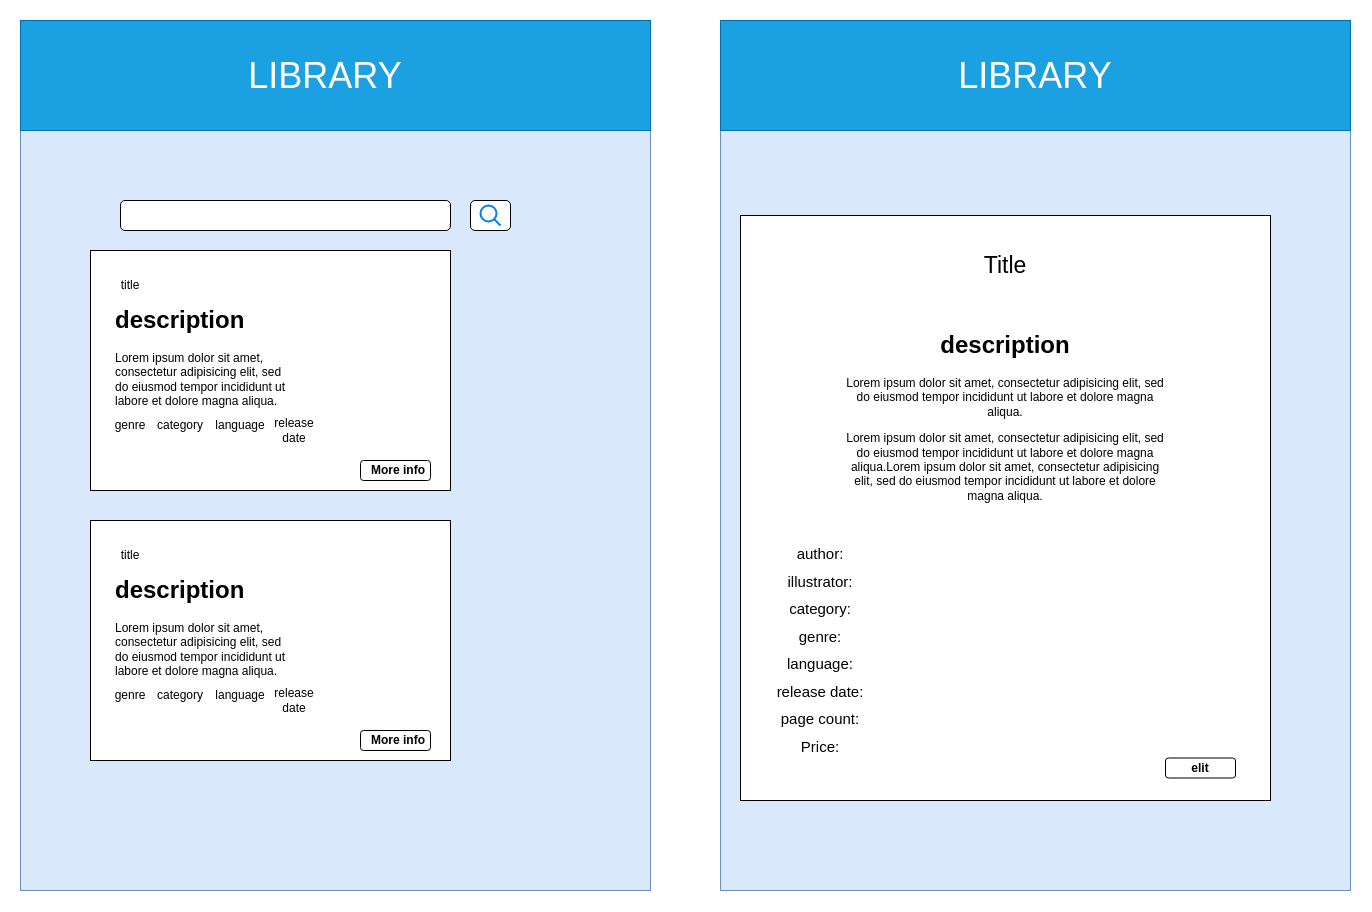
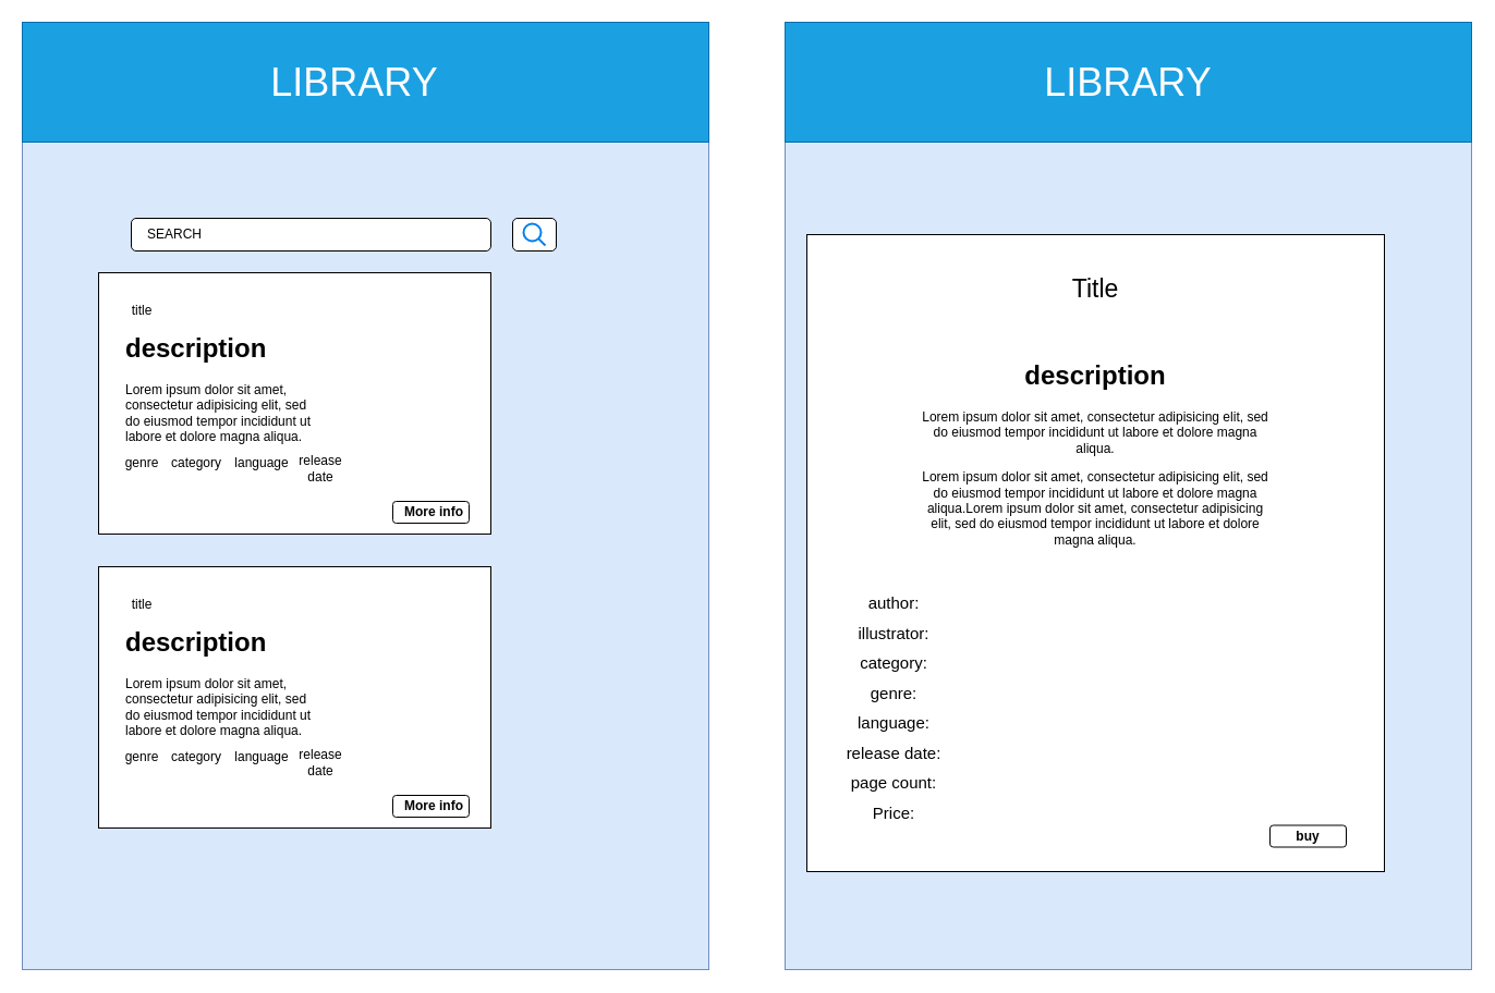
  <mxCell id="0" />
  <mxCell id="1" parent="0" />
  <mxCell id="2" value="" style="rounded=0;whiteSpace=wrap;html=1;fillColor=#dae8fc;strokeColor=#6c8ebf;" parent="1" vertex="1"><mxGeometry x="20" y="130" width="630" height="760" as="geometry" /></mxCell>
  <mxCell id="3" value="" style="rounded=0;whiteSpace=wrap;html=1;fillColor=#1ba1e2;fontColor=#ffffff;strokeColor=#006EAF;" parent="1" vertex="1"><mxGeometry x="20" y="20" width="630" height="110" as="geometry" /></mxCell>
  <mxCell id="4" value="" style="rounded=1;whiteSpace=wrap;html=1;" parent="1" vertex="1"><mxGeometry x="470" y="200" width="40" height="30" as="geometry" /></mxCell>
  <mxCell id="5" value="" style="html=1;verticalLabelPosition=bottom;align=center;labelBackgroundColor=#ffffff;verticalAlign=top;strokeWidth=2;strokeColor=#0080F0;shadow=0;dashed=0;shape=mxgraph.ios7.icons.looking_glass;" parent="1" vertex="1"><mxGeometry x="480" y="205" width="20" height="20" as="geometry" /></mxCell>
  <mxCell id="6" value="&lt;font color=&quot;#fffcfc&quot;&gt;&lt;span style=&quot;font-size: 36px;&quot;&gt;LIBRARY&lt;/span&gt;&lt;/font&gt;" style="text;html=1;align=center;verticalAlign=middle;whiteSpace=wrap;rounded=0;" parent="1" vertex="1"><mxGeometry x="100" y="60" width="450" height="30" as="geometry" /></mxCell>
  <mxCell id="7" value="" style="rounded=0;whiteSpace=wrap;html=1;fontSize=36;" parent="1" vertex="1"><mxGeometry x="90" y="250" width="360" height="240" as="geometry" /></mxCell>
  <mxCell id="8" value="" style="rounded=1;whiteSpace=wrap;html=1;" parent="1" vertex="1"><mxGeometry x="120" y="200" width="330" height="30" as="geometry" /></mxCell>
+ <mxCell id="9" value="SEARCH" style="text;html=1;strokeColor=none;fillColor=none;align=center;verticalAlign=middle;whiteSpace=wrap;rounded=0;" parent="1" vertex="1"><mxGeometry x="130" y="200" width="60" height="30" as="geometry" /></mxCell>
  <mxCell id="10" value="" style="rounded=1;whiteSpace=wrap;html=1;" parent="1" vertex="1"><mxGeometry x="360" y="460" width="70" height="20" as="geometry" /></mxCell>
  <mxCell id="11" value="&lt;b&gt;More info&lt;/b&gt;" style="text;html=1;strokeColor=none;fillColor=none;align=center;verticalAlign=middle;whiteSpace=wrap;rounded=0;" parent="1" vertex="1"><mxGeometry x="362.5" y="456.25" width="70" height="27.5" as="geometry" /></mxCell>
  <mxCell id="12" value="" style="rounded=0;whiteSpace=wrap;html=1;fontSize=36;" parent="1" vertex="1"><mxGeometry x="90" y="520" width="360" height="240" as="geometry" /></mxCell>
  <mxCell id="13" value="" style="rounded=1;whiteSpace=wrap;html=1;" parent="1" vertex="1"><mxGeometry x="360" y="730" width="70" height="20" as="geometry" /></mxCell>
  <mxCell id="14" value="" style="rounded=0;whiteSpace=wrap;html=1;fillColor=#dae8fc;strokeColor=#6c8ebf;" parent="1" vertex="1"><mxGeometry x="720" y="130" width="630" height="760" as="geometry" /></mxCell>
  <mxCell id="15" value="" style="rounded=0;whiteSpace=wrap;html=1;fillColor=#1ba1e2;fontColor=#ffffff;strokeColor=#006EAF;" parent="1" vertex="1"><mxGeometry x="720" y="20" width="630" height="110" as="geometry" /></mxCell>
  <mxCell id="16" value="" style="rounded=0;whiteSpace=wrap;html=1;fontSize=36;" parent="1" vertex="1"><mxGeometry x="740" y="215" width="530" height="585" as="geometry" /></mxCell>
  <mxCell id="17" value="" style="rounded=1;whiteSpace=wrap;html=1;" parent="1" vertex="1"><mxGeometry x="1165" y="757.5" width="70" height="20" as="geometry" /></mxCell>
- <mxCell id="18" value="&lt;b&gt;elit&lt;/b&gt;" style="text;html=1;strokeColor=none;fillColor=none;align=center;verticalAlign=middle;whiteSpace=wrap;rounded=0;" parent="1" vertex="1"><mxGeometry x="1170" y="753.75" width="60" height="27.5" as="geometry" /></mxCell>
+ <mxCell id="18" value="&lt;b&gt;buy&lt;/b&gt;" style="text;html=1;strokeColor=none;fillColor=none;align=center;verticalAlign=middle;whiteSpace=wrap;rounded=0;" parent="1" vertex="1"><mxGeometry x="1170" y="753.75" width="60" height="27.5" as="geometry" /></mxCell>
  <mxCell id="19" value="title" style="text;html=1;strokeColor=none;fillColor=none;align=center;verticalAlign=middle;whiteSpace=wrap;rounded=0;" vertex="1" parent="1"><mxGeometry x="100" y="270" width="60" height="30" as="geometry" /></mxCell>
  <mxCell id="20" value="&lt;h1&gt;description&lt;/h1&gt;&lt;p&gt;Lorem ipsum dolor sit amet, consectetur adipisicing elit, sed do eiusmod tempor incididunt ut labore et dolore magna aliqua.&lt;/p&gt;" style="text;html=1;strokeColor=none;fillColor=none;spacing=5;spacingTop=-20;whiteSpace=wrap;overflow=hidden;rounded=0;" vertex="1" parent="1"><mxGeometry x="110" y="300" width="190" height="120" as="geometry" /></mxCell>
  <mxCell id="21" value="genre" style="text;html=1;strokeColor=none;fillColor=none;align=center;verticalAlign=middle;whiteSpace=wrap;rounded=0;" vertex="1" parent="1"><mxGeometry x="100" y="410" width="60" height="30" as="geometry" /></mxCell>
  <mxCell id="22" value="category" style="text;html=1;strokeColor=none;fillColor=none;align=center;verticalAlign=middle;whiteSpace=wrap;rounded=0;" vertex="1" parent="1"><mxGeometry x="150" y="410" width="60" height="30" as="geometry" /></mxCell>
  <mxCell id="23" value="language" style="text;html=1;strokeColor=none;fillColor=none;align=center;verticalAlign=middle;whiteSpace=wrap;rounded=0;" vertex="1" parent="1"><mxGeometry x="210" y="410" width="60" height="30" as="geometry" /></mxCell>
  <mxCell id="24" value="release date" style="text;html=1;strokeColor=none;fillColor=none;align=center;verticalAlign=middle;whiteSpace=wrap;rounded=0;" vertex="1" parent="1"><mxGeometry x="264" y="415" width="60" height="30" as="geometry" /></mxCell>
  <mxCell id="25" value="&lt;b&gt;More info&lt;/b&gt;" style="text;html=1;strokeColor=none;fillColor=none;align=center;verticalAlign=middle;whiteSpace=wrap;rounded=0;" vertex="1" parent="1"><mxGeometry x="362.5" y="726.25" width="70" height="27.5" as="geometry" /></mxCell>
  <mxCell id="26" value="title" style="text;html=1;strokeColor=none;fillColor=none;align=center;verticalAlign=middle;whiteSpace=wrap;rounded=0;" vertex="1" parent="1"><mxGeometry x="100" y="540" width="60" height="30" as="geometry" /></mxCell>
  <mxCell id="27" value="&lt;h1&gt;description&lt;/h1&gt;&lt;p&gt;Lorem ipsum dolor sit amet, consectetur adipisicing elit, sed do eiusmod tempor incididunt ut labore et dolore magna aliqua.&lt;/p&gt;" style="text;html=1;strokeColor=none;fillColor=none;spacing=5;spacingTop=-20;whiteSpace=wrap;overflow=hidden;rounded=0;" vertex="1" parent="1"><mxGeometry x="110" y="570" width="190" height="120" as="geometry" /></mxCell>
  <mxCell id="28" value="genre" style="text;html=1;strokeColor=none;fillColor=none;align=center;verticalAlign=middle;whiteSpace=wrap;rounded=0;" vertex="1" parent="1"><mxGeometry x="100" y="680" width="60" height="30" as="geometry" /></mxCell>
  <mxCell id="29" value="category" style="text;html=1;strokeColor=none;fillColor=none;align=center;verticalAlign=middle;whiteSpace=wrap;rounded=0;" vertex="1" parent="1"><mxGeometry x="150" y="680" width="60" height="30" as="geometry" /></mxCell>
  <mxCell id="30" value="language" style="text;html=1;strokeColor=none;fillColor=none;align=center;verticalAlign=middle;whiteSpace=wrap;rounded=0;" vertex="1" parent="1"><mxGeometry x="210" y="680" width="60" height="30" as="geometry" /></mxCell>
  <mxCell id="31" value="release date" style="text;html=1;strokeColor=none;fillColor=none;align=center;verticalAlign=middle;whiteSpace=wrap;rounded=0;" vertex="1" parent="1"><mxGeometry x="264" y="685" width="60" height="30" as="geometry" /></mxCell>
  <mxCell id="32" value="&lt;font style=&quot;font-size: 23px;&quot;&gt;Title&lt;/font&gt;" style="text;html=1;strokeColor=none;fillColor=none;align=center;verticalAlign=middle;whiteSpace=wrap;rounded=0;" vertex="1" parent="1"><mxGeometry x="975" y="250" width="60" height="30" as="geometry" /></mxCell>
  <mxCell id="33" value="&lt;h1&gt;description&lt;/h1&gt;&lt;p&gt;Lorem ipsum dolor sit amet, consectetur adipisicing elit, sed do eiusmod tempor incididunt ut labore et dolore magna aliqua.&lt;/p&gt;Lorem ipsum dolor sit amet, consectetur adipisicing elit, sed do eiusmod tempor incididunt ut labore et dolore magna aliqua.Lorem ipsum dolor sit amet, consectetur adipisicing elit, sed do eiusmod tempor incididunt ut labore et dolore magna aliqua." style="text;html=1;strokeColor=none;fillColor=none;spacing=5;spacingTop=-20;whiteSpace=wrap;overflow=hidden;rounded=0;align=center;" vertex="1" parent="1"><mxGeometry x="840" y="325" width="330" height="245" as="geometry" /></mxCell>
  <mxCell id="34" value="&lt;font style=&quot;font-size: 15px;&quot;&gt;&lt;br&gt;author:&lt;br&gt;illustrator:&lt;br&gt;category:&lt;br&gt;genre:&lt;br&gt;language:&lt;br&gt;release date:&lt;br&gt;page count:&lt;br&gt;Price:&lt;br&gt;&lt;/font&gt;" style="text;html=1;strokeColor=none;fillColor=none;align=center;verticalAlign=middle;whiteSpace=wrap;rounded=0;fontSize=23;" vertex="1" parent="1"><mxGeometry x="590" y="513.75" width="460" height="240" as="geometry" /></mxCell>
  <mxCell id="35" value="&lt;font color=&quot;#fffcfc&quot;&gt;&lt;span style=&quot;font-size: 36px;&quot;&gt;LIBRARY&lt;/span&gt;&lt;/font&gt;" style="text;html=1;align=center;verticalAlign=middle;whiteSpace=wrap;rounded=0;" vertex="1" parent="1"><mxGeometry x="810" y="60" width="450" height="30" as="geometry" /></mxCell>
